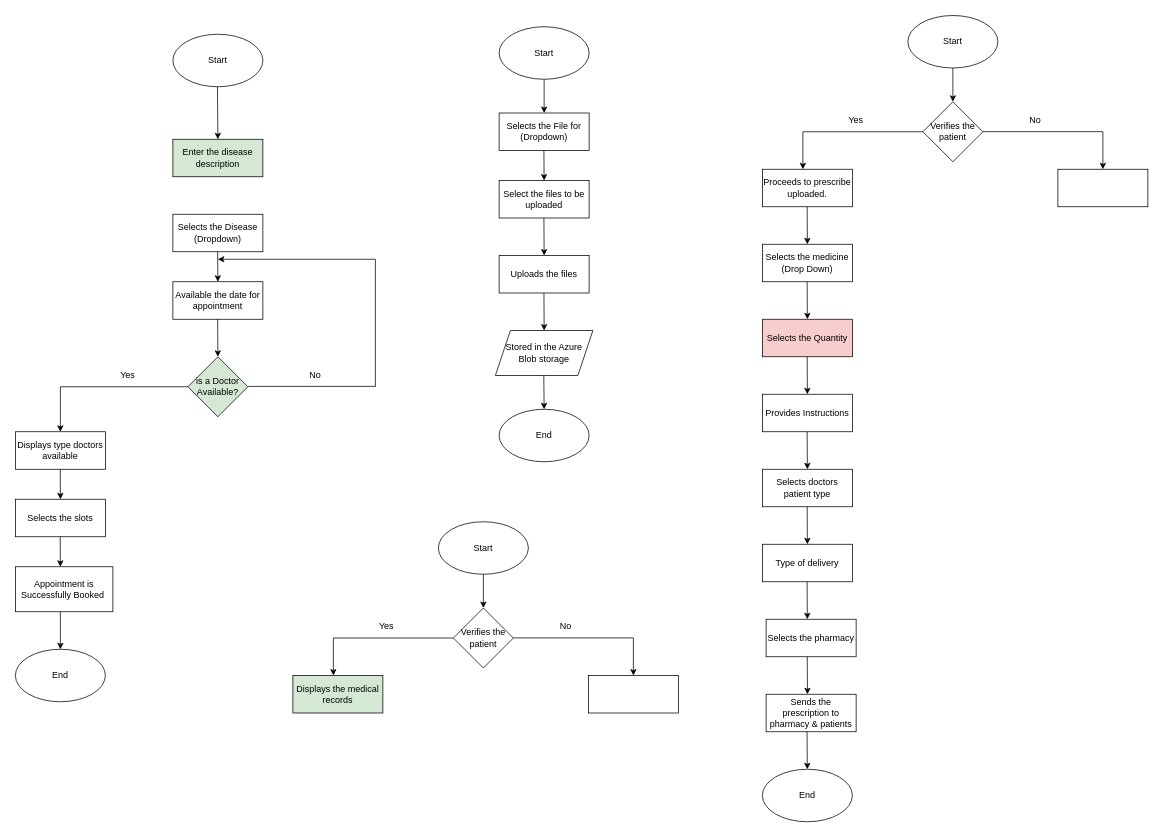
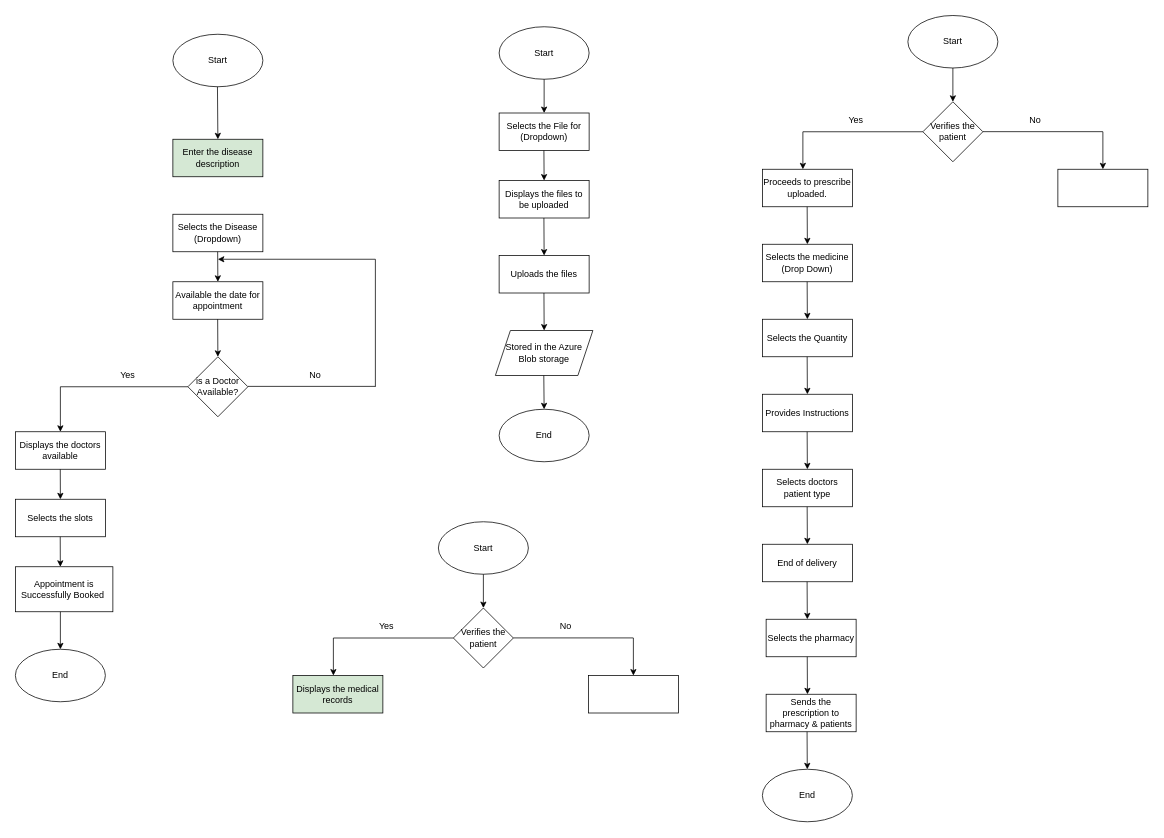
  <mxCell id="0" />
  <mxCell id="1" parent="0" />
  <mxCell id="2" value="Enter the disease description" style="rounded=0;whiteSpace=wrap;html=1;fillColor=#d5e8d4;" vertex="1" parent="1"><mxGeometry x="230" y="185" width="120" height="50" as="geometry" /></mxCell>
  <mxCell id="3" value="Selects the Disease&lt;div&gt;(Dropdown)&lt;/div&gt;" style="rounded=0;whiteSpace=wrap;html=1;" vertex="1" parent="1"><mxGeometry x="230" y="285" width="120" height="50" as="geometry" /></mxCell>
  <mxCell id="4" value="Available the date for appointment" style="rounded=0;whiteSpace=wrap;html=1;" vertex="1" parent="1"><mxGeometry x="230" y="375" width="120" height="50" as="geometry" /></mxCell>
- <mxCell id="5" value="Displays type doctors available" style="rounded=0;whiteSpace=wrap;html=1;" vertex="1" parent="1"><mxGeometry x="20" y="575" width="120" height="50" as="geometry" /></mxCell>
+ <mxCell id="5" value="Displays the doctors available" style="rounded=0;whiteSpace=wrap;html=1;" vertex="1" parent="1"><mxGeometry x="20" y="575" width="120" height="50" as="geometry" /></mxCell>
  <mxCell id="6" value="Selects the slots" style="rounded=0;whiteSpace=wrap;html=1;" vertex="1" parent="1"><mxGeometry x="20" y="665" width="120" height="50" as="geometry" /></mxCell>
  <mxCell id="7" value="Appointment is Successfully Booked&amp;nbsp;" style="rounded=0;whiteSpace=wrap;html=1;" vertex="1" parent="1"><mxGeometry x="20" y="755" width="130" height="60" as="geometry" /></mxCell>
- <mxCell id="8" value="is a Doctor Available?" style="rhombus;whiteSpace=wrap;html=1;fillColor=#d5e8d4;" vertex="1" parent="1"><mxGeometry x="250" y="475" width="80" height="80" as="geometry" /></mxCell>
+ <mxCell id="8" value="is a Doctor Available?" style="rhombus;whiteSpace=wrap;html=1;" vertex="1" parent="1"><mxGeometry x="250" y="475" width="80" height="80" as="geometry" /></mxCell>
  <mxCell id="9" value="" style="endArrow=classic;html=1;rounded=0;exitX=0.5;exitY=1;exitDx=0;exitDy=0;" edge="1" parent="1"><mxGeometry width="50" height="50" relative="1" as="geometry"><mxPoint x="289.71" y="335" as="sourcePoint" /><mxPoint x="290" y="375" as="targetPoint" /></mxGeometry></mxCell>
  <mxCell id="10" value="" style="endArrow=classic;html=1;rounded=0;exitX=0.5;exitY=1;exitDx=0;exitDy=0;entryX=0.5;entryY=0;entryDx=0;entryDy=0;" edge="1" parent="1" target="8"><mxGeometry width="50" height="50" relative="1" as="geometry"><mxPoint x="289.71" y="425" as="sourcePoint" /><mxPoint x="290" y="465" as="targetPoint" /></mxGeometry></mxCell>
  <mxCell id="11" value="" style="endArrow=none;html=1;rounded=0;entryX=0;entryY=0.5;entryDx=0;entryDy=0;" edge="1" parent="1" target="8"><mxGeometry width="50" height="50" relative="1" as="geometry"><mxPoint x="80" y="515" as="sourcePoint" /><mxPoint x="190" y="465" as="targetPoint" /></mxGeometry></mxCell>
  <mxCell id="12" value="" style="endArrow=classic;html=1;rounded=0;entryX=0.5;entryY=0;entryDx=0;entryDy=0;" edge="1" parent="1" target="5"><mxGeometry width="50" height="50" relative="1" as="geometry"><mxPoint x="80" y="515" as="sourcePoint" /><mxPoint x="130" y="465" as="targetPoint" /></mxGeometry></mxCell>
  <mxCell id="13" value="" style="endArrow=classic;html=1;rounded=0;" edge="1" parent="1"><mxGeometry width="50" height="50" relative="1" as="geometry"><mxPoint x="79.86" y="625" as="sourcePoint" /><mxPoint x="80" y="665" as="targetPoint" /></mxGeometry></mxCell>
  <mxCell id="14" value="" style="endArrow=classic;html=1;rounded=0;" edge="1" parent="1"><mxGeometry width="50" height="50" relative="1" as="geometry"><mxPoint x="79.8" y="715" as="sourcePoint" /><mxPoint x="79.94" y="755" as="targetPoint" /></mxGeometry></mxCell>
  <mxCell id="15" value="" style="endArrow=none;html=1;rounded=0;entryX=0;entryY=0.5;entryDx=0;entryDy=0;" edge="1" parent="1"><mxGeometry width="50" height="50" relative="1" as="geometry"><mxPoint x="330" y="514.52" as="sourcePoint" /><mxPoint x="500" y="514.52" as="targetPoint" /></mxGeometry></mxCell>
  <mxCell id="16" value="" style="endArrow=none;html=1;rounded=0;" edge="1" parent="1"><mxGeometry width="50" height="50" relative="1" as="geometry"><mxPoint x="500" y="515" as="sourcePoint" /><mxPoint x="500" y="345" as="targetPoint" /></mxGeometry></mxCell>
  <mxCell id="17" value="" style="endArrow=classic;html=1;rounded=0;" edge="1" parent="1"><mxGeometry width="50" height="50" relative="1" as="geometry"><mxPoint x="500" y="345" as="sourcePoint" /><mxPoint x="290" y="345" as="targetPoint" /></mxGeometry></mxCell>
  <mxCell id="18" value="Yes" style="text;html=1;align=center;verticalAlign=middle;whiteSpace=wrap;rounded=0;" vertex="1" parent="1"><mxGeometry x="140" y="485" width="60" height="30" as="geometry" /></mxCell>
  <mxCell id="19" value="No" style="text;html=1;align=center;verticalAlign=middle;whiteSpace=wrap;rounded=0;" vertex="1" parent="1"><mxGeometry x="390" y="485" width="60" height="30" as="geometry" /></mxCell>
  <mxCell id="20" value="Start" style="ellipse;whiteSpace=wrap;html=1;" vertex="1" parent="1"><mxGeometry x="230" y="45" width="120" height="70" as="geometry" /></mxCell>
  <mxCell id="21" value="End" style="ellipse;whiteSpace=wrap;html=1;" vertex="1" parent="1"><mxGeometry x="20" y="865" width="120" height="70" as="geometry" /></mxCell>
  <mxCell id="22" value="" style="endArrow=classic;html=1;rounded=0;exitX=0.5;exitY=1;exitDx=0;exitDy=0;entryX=0.5;entryY=0;entryDx=0;entryDy=0;" edge="1" parent="1" target="2"><mxGeometry width="50" height="50" relative="1" as="geometry"><mxPoint x="289.44" y="115" as="sourcePoint" /><mxPoint x="289.44" y="165" as="targetPoint" /></mxGeometry></mxCell>
  <mxCell id="23" value="" style="endArrow=classic;html=1;rounded=0;entryX=0.5;entryY=0;entryDx=0;entryDy=0;" edge="1" parent="1" target="21"><mxGeometry width="50" height="50" relative="1" as="geometry"><mxPoint x="80" y="815" as="sourcePoint" /><mxPoint x="79.58" y="845" as="targetPoint" /></mxGeometry></mxCell>
  <mxCell id="24" value="Selects the File for&lt;div&gt;(Dropdown)&lt;/div&gt;" style="rounded=0;whiteSpace=wrap;html=1;" vertex="1" parent="1"><mxGeometry x="665" y="150" width="120" height="50" as="geometry" /></mxCell>
- <mxCell id="25" value="Select the files to be uploaded" style="rounded=0;whiteSpace=wrap;html=1;" vertex="1" parent="1"><mxGeometry x="665" y="240" width="120" height="50" as="geometry" /></mxCell>
+ <mxCell id="25" value="Displays the files to be uploaded" style="rounded=0;whiteSpace=wrap;html=1;" vertex="1" parent="1"><mxGeometry x="665" y="240" width="120" height="50" as="geometry" /></mxCell>
  <mxCell id="26" value="" style="endArrow=classic;html=1;rounded=0;exitX=0.5;exitY=1;exitDx=0;exitDy=0;entryX=0.5;entryY=0;entryDx=0;entryDy=0;" edge="1" target="24" parent="1"><mxGeometry width="50" height="50" relative="1" as="geometry"><mxPoint x="725" y="100" as="sourcePoint" /><mxPoint x="865" y="90" as="targetPoint" /></mxGeometry></mxCell>
  <mxCell id="27" value="" style="endArrow=classic;html=1;rounded=0;exitX=0.5;exitY=1;exitDx=0;exitDy=0;" edge="1" parent="1"><mxGeometry width="50" height="50" relative="1" as="geometry"><mxPoint x="724.71" y="200" as="sourcePoint" /><mxPoint x="725" y="240" as="targetPoint" /></mxGeometry></mxCell>
  <mxCell id="28" value="" style="endArrow=classic;html=1;rounded=0;exitX=0.5;exitY=1;exitDx=0;exitDy=0;entryX=0.5;entryY=0;entryDx=0;entryDy=0;" edge="1" parent="1"><mxGeometry width="50" height="50" relative="1" as="geometry"><mxPoint x="724.71" y="290" as="sourcePoint" /><mxPoint x="725" y="340" as="targetPoint" /></mxGeometry></mxCell>
  <mxCell id="29" value="Start" style="ellipse;whiteSpace=wrap;html=1;" vertex="1" parent="1"><mxGeometry x="665" y="35" width="120" height="70" as="geometry" /></mxCell>
  <mxCell id="30" value="Uploads the files" style="rounded=0;whiteSpace=wrap;html=1;" vertex="1" parent="1"><mxGeometry x="665" y="340" width="120" height="50" as="geometry" /></mxCell>
  <mxCell id="31" value="" style="endArrow=classic;html=1;rounded=0;exitX=0.5;exitY=1;exitDx=0;exitDy=0;entryX=0.5;entryY=0;entryDx=0;entryDy=0;" edge="1" parent="1"><mxGeometry width="50" height="50" relative="1" as="geometry"><mxPoint x="724.76" y="390" as="sourcePoint" /><mxPoint x="725.05" y="440" as="targetPoint" /></mxGeometry></mxCell>
  <mxCell id="32" value="Stored in the Azure&lt;br&gt;Blob storage" style="shape=parallelogram;perimeter=parallelogramPerimeter;whiteSpace=wrap;html=1;fixedSize=1;" vertex="1" parent="1"><mxGeometry x="660" y="440" width="130" height="60" as="geometry" /></mxCell>
  <mxCell id="33" value="End" style="ellipse;whiteSpace=wrap;html=1;" vertex="1" parent="1"><mxGeometry x="665" y="545" width="120" height="70" as="geometry" /></mxCell>
  <mxCell id="34" value="" style="endArrow=classic;html=1;rounded=0;exitX=0.5;exitY=1;exitDx=0;exitDy=0;entryX=0.5;entryY=0;entryDx=0;entryDy=0;" edge="1" parent="1" target="33"><mxGeometry width="50" height="50" relative="1" as="geometry"><mxPoint x="724.57" y="500" as="sourcePoint" /><mxPoint x="724.86" y="550" as="targetPoint" /></mxGeometry></mxCell>
  <mxCell id="35" value="Proceeds to prescribe uploaded." style="rounded=0;whiteSpace=wrap;html=1;" vertex="1" parent="1"><mxGeometry x="1016" y="225" width="120" height="50" as="geometry" /></mxCell>
  <mxCell id="36" value="" style="endArrow=classic;html=1;rounded=0;exitX=0.5;exitY=1;exitDx=0;exitDy=0;entryX=0.5;entryY=0;entryDx=0;entryDy=0;" edge="1" parent="1"><mxGeometry width="50" height="50" relative="1" as="geometry"><mxPoint x="1270" y="85" as="sourcePoint" /><mxPoint x="1270" y="135" as="targetPoint" /></mxGeometry></mxCell>
  <mxCell id="37" value="" style="endArrow=classic;html=1;rounded=0;exitX=0.5;exitY=1;exitDx=0;exitDy=0;entryX=0.5;entryY=0;entryDx=0;entryDy=0;" edge="1" parent="1"><mxGeometry width="50" height="50" relative="1" as="geometry"><mxPoint x="1075.71" y="275" as="sourcePoint" /><mxPoint x="1076" y="325" as="targetPoint" /></mxGeometry></mxCell>
  <mxCell id="38" value="Start" style="ellipse;whiteSpace=wrap;html=1;" vertex="1" parent="1"><mxGeometry x="1210" y="20" width="120" height="70" as="geometry" /></mxCell>
  <mxCell id="39" value="Selects the medicine&lt;br&gt;(Drop Down)" style="rounded=0;whiteSpace=wrap;html=1;" vertex="1" parent="1"><mxGeometry x="1016" y="325" width="120" height="50" as="geometry" /></mxCell>
  <mxCell id="40" value="Verifies the patient" style="rhombus;whiteSpace=wrap;html=1;" vertex="1" parent="1"><mxGeometry x="1230" y="135" width="80" height="80" as="geometry" /></mxCell>
  <mxCell id="41" value="" style="endArrow=none;html=1;rounded=0;entryX=0;entryY=0.5;entryDx=0;entryDy=0;" edge="1" parent="1" target="40"><mxGeometry width="50" height="50" relative="1" as="geometry"><mxPoint x="1070" y="175" as="sourcePoint" /><mxPoint x="1270" y="264.63" as="targetPoint" /></mxGeometry></mxCell>
  <mxCell id="42" value="" style="endArrow=none;html=1;rounded=0;entryX=0;entryY=0.5;entryDx=0;entryDy=0;" edge="1" parent="1"><mxGeometry width="50" height="50" relative="1" as="geometry"><mxPoint x="1310" y="174.88" as="sourcePoint" /><mxPoint x="1470" y="174.88" as="targetPoint" /></mxGeometry></mxCell>
  <mxCell id="43" value="" style="endArrow=classic;html=1;rounded=0;entryX=0.5;entryY=0;entryDx=0;entryDy=0;" edge="1" parent="1"><mxGeometry width="50" height="50" relative="1" as="geometry"><mxPoint x="1070" y="175" as="sourcePoint" /><mxPoint x="1070" y="225" as="targetPoint" /></mxGeometry></mxCell>
  <mxCell id="44" value="" style="endArrow=classic;html=1;rounded=0;entryX=0.5;entryY=0;entryDx=0;entryDy=0;" edge="1" parent="1"><mxGeometry width="50" height="50" relative="1" as="geometry"><mxPoint x="1470" y="175" as="sourcePoint" /><mxPoint x="1470" y="225" as="targetPoint" /></mxGeometry></mxCell>
- <mxCell id="45" value="Selects the Quantity" style="rounded=0;whiteSpace=wrap;html=1;fillColor=#f8cecc;" vertex="1" parent="1"><mxGeometry x="1016" y="425" width="120" height="50" as="geometry" /></mxCell>
+ <mxCell id="45" value="Selects the Quantity" style="rounded=0;whiteSpace=wrap;html=1;" vertex="1" parent="1"><mxGeometry x="1016" y="425" width="120" height="50" as="geometry" /></mxCell>
  <mxCell id="46" value="" style="endArrow=classic;html=1;rounded=0;exitX=0.5;exitY=1;exitDx=0;exitDy=0;entryX=0.5;entryY=0;entryDx=0;entryDy=0;" edge="1" parent="1"><mxGeometry width="50" height="50" relative="1" as="geometry"><mxPoint x="1075.71" y="475" as="sourcePoint" /><mxPoint x="1076" y="525" as="targetPoint" /></mxGeometry></mxCell>
  <mxCell id="47" value="Provides Instructions" style="rounded=0;whiteSpace=wrap;html=1;" vertex="1" parent="1"><mxGeometry x="1016" y="525" width="120" height="50" as="geometry" /></mxCell>
  <mxCell id="48" value="" style="endArrow=classic;html=1;rounded=0;exitX=0.5;exitY=1;exitDx=0;exitDy=0;entryX=0.5;entryY=0;entryDx=0;entryDy=0;" edge="1" parent="1"><mxGeometry width="50" height="50" relative="1" as="geometry"><mxPoint x="1075.7" y="375" as="sourcePoint" /><mxPoint x="1075.99" y="425" as="targetPoint" /></mxGeometry></mxCell>
  <mxCell id="49" value="Selects doctors patient type" style="rounded=0;whiteSpace=wrap;html=1;" vertex="1" parent="1"><mxGeometry x="1016" y="625" width="120" height="50" as="geometry" /></mxCell>
  <mxCell id="50" value="" style="endArrow=classic;html=1;rounded=0;exitX=0.5;exitY=1;exitDx=0;exitDy=0;entryX=0.5;entryY=0;entryDx=0;entryDy=0;" edge="1" parent="1"><mxGeometry width="50" height="50" relative="1" as="geometry"><mxPoint x="1075.71" y="675" as="sourcePoint" /><mxPoint x="1076" y="725" as="targetPoint" /></mxGeometry></mxCell>
- <mxCell id="51" value="Type of delivery" style="rounded=0;whiteSpace=wrap;html=1;" vertex="1" parent="1"><mxGeometry x="1016" y="725" width="120" height="50" as="geometry" /></mxCell>
+ <mxCell id="51" value="End of delivery" style="rounded=0;whiteSpace=wrap;html=1;" vertex="1" parent="1"><mxGeometry x="1016" y="725" width="120" height="50" as="geometry" /></mxCell>
  <mxCell id="52" value="" style="endArrow=classic;html=1;rounded=0;exitX=0.5;exitY=1;exitDx=0;exitDy=0;entryX=0.5;entryY=0;entryDx=0;entryDy=0;" edge="1" parent="1"><mxGeometry width="50" height="50" relative="1" as="geometry"><mxPoint x="1075.7" y="575" as="sourcePoint" /><mxPoint x="1075.99" y="625" as="targetPoint" /></mxGeometry></mxCell>
  <mxCell id="53" value="" style="endArrow=classic;html=1;rounded=0;exitX=0.5;exitY=1;exitDx=0;exitDy=0;entryX=0.5;entryY=0;entryDx=0;entryDy=0;" edge="1" parent="1"><mxGeometry width="50" height="50" relative="1" as="geometry"><mxPoint x="1075.64" y="775" as="sourcePoint" /><mxPoint x="1075.93" y="825" as="targetPoint" /></mxGeometry></mxCell>
  <mxCell id="54" value="Selects the pharmacy" style="rounded=0;whiteSpace=wrap;html=1;" vertex="1" parent="1"><mxGeometry x="1021" y="825" width="120" height="50" as="geometry" /></mxCell>
  <mxCell id="55" value="" style="endArrow=classic;html=1;rounded=0;exitX=0.5;exitY=1;exitDx=0;exitDy=0;entryX=0.5;entryY=0;entryDx=0;entryDy=0;" edge="1" parent="1"><mxGeometry width="50" height="50" relative="1" as="geometry"><mxPoint x="1075.83" y="875" as="sourcePoint" /><mxPoint x="1076.12" y="925" as="targetPoint" /></mxGeometry></mxCell>
  <mxCell id="56" value="Sends the prescription to pharmacy &amp;amp; patients" style="rounded=0;whiteSpace=wrap;html=1;" vertex="1" parent="1"><mxGeometry x="1021" y="925" width="120" height="50" as="geometry" /></mxCell>
  <mxCell id="57" value="End" style="ellipse;whiteSpace=wrap;html=1;" vertex="1" parent="1"><mxGeometry x="1016" y="1025" width="120" height="70" as="geometry" /></mxCell>
  <mxCell id="58" value="" style="endArrow=classic;html=1;rounded=0;exitX=0.5;exitY=1;exitDx=0;exitDy=0;entryX=0.5;entryY=0;entryDx=0;entryDy=0;" edge="1" parent="1"><mxGeometry width="50" height="50" relative="1" as="geometry"><mxPoint x="1075.6" y="975" as="sourcePoint" /><mxPoint x="1075.89" y="1025" as="targetPoint" /></mxGeometry></mxCell>
  <mxCell id="59" value="" style="rounded=0;whiteSpace=wrap;html=1;" vertex="1" parent="1"><mxGeometry x="1410" y="225" width="120" height="50" as="geometry" /></mxCell>
  <mxCell id="60" value="Yes" style="text;html=1;align=center;verticalAlign=middle;whiteSpace=wrap;rounded=0;" vertex="1" parent="1"><mxGeometry x="1111" y="145" width="60" height="30" as="geometry" /></mxCell>
  <mxCell id="61" value="No" style="text;html=1;align=center;verticalAlign=middle;whiteSpace=wrap;rounded=0;" vertex="1" parent="1"><mxGeometry x="1350" y="145" width="60" height="30" as="geometry" /></mxCell>
  <mxCell id="62" value="Displays the medical records" style="rounded=0;whiteSpace=wrap;html=1;fillColor=#d5e8d4;" vertex="1" parent="1"><mxGeometry x="390" y="900" width="120" height="50" as="geometry" /></mxCell>
  <mxCell id="63" value="" style="endArrow=classic;html=1;rounded=0;exitX=0.5;exitY=1;exitDx=0;exitDy=0;entryX=0.5;entryY=0;entryDx=0;entryDy=0;" edge="1" parent="1"><mxGeometry width="50" height="50" relative="1" as="geometry"><mxPoint x="644" y="760" as="sourcePoint" /><mxPoint x="644" y="810" as="targetPoint" /></mxGeometry></mxCell>
  <mxCell id="64" value="Start" style="ellipse;whiteSpace=wrap;html=1;" vertex="1" parent="1"><mxGeometry x="584" y="695" width="120" height="70" as="geometry" /></mxCell>
  <mxCell id="65" value="Verifies the patient" style="rhombus;whiteSpace=wrap;html=1;" vertex="1" parent="1"><mxGeometry x="604" y="810" width="80" height="80" as="geometry" /></mxCell>
  <mxCell id="66" value="" style="endArrow=none;html=1;rounded=0;entryX=0;entryY=0.5;entryDx=0;entryDy=0;" edge="1" target="65" parent="1"><mxGeometry width="50" height="50" relative="1" as="geometry"><mxPoint x="444" y="850" as="sourcePoint" /><mxPoint x="644" y="939.63" as="targetPoint" /></mxGeometry></mxCell>
  <mxCell id="67" value="" style="endArrow=none;html=1;rounded=0;entryX=0;entryY=0.5;entryDx=0;entryDy=0;" edge="1" parent="1"><mxGeometry width="50" height="50" relative="1" as="geometry"><mxPoint x="684" y="849.88" as="sourcePoint" /><mxPoint x="844" y="849.88" as="targetPoint" /></mxGeometry></mxCell>
  <mxCell id="68" value="" style="endArrow=classic;html=1;rounded=0;entryX=0.5;entryY=0;entryDx=0;entryDy=0;" edge="1" parent="1"><mxGeometry width="50" height="50" relative="1" as="geometry"><mxPoint x="444" y="850" as="sourcePoint" /><mxPoint x="444" y="900" as="targetPoint" /></mxGeometry></mxCell>
  <mxCell id="69" value="" style="endArrow=classic;html=1;rounded=0;entryX=0.5;entryY=0;entryDx=0;entryDy=0;" edge="1" parent="1"><mxGeometry width="50" height="50" relative="1" as="geometry"><mxPoint x="844" y="850" as="sourcePoint" /><mxPoint x="844" y="900" as="targetPoint" /></mxGeometry></mxCell>
  <mxCell id="70" value="" style="rounded=0;whiteSpace=wrap;html=1;" vertex="1" parent="1"><mxGeometry x="784" y="900" width="120" height="50" as="geometry" /></mxCell>
  <mxCell id="71" value="Yes" style="text;html=1;align=center;verticalAlign=middle;whiteSpace=wrap;rounded=0;" vertex="1" parent="1"><mxGeometry x="485" y="820" width="60" height="30" as="geometry" /></mxCell>
  <mxCell id="72" value="No" style="text;html=1;align=center;verticalAlign=middle;whiteSpace=wrap;rounded=0;" vertex="1" parent="1"><mxGeometry x="724" y="820" width="60" height="30" as="geometry" /></mxCell>
